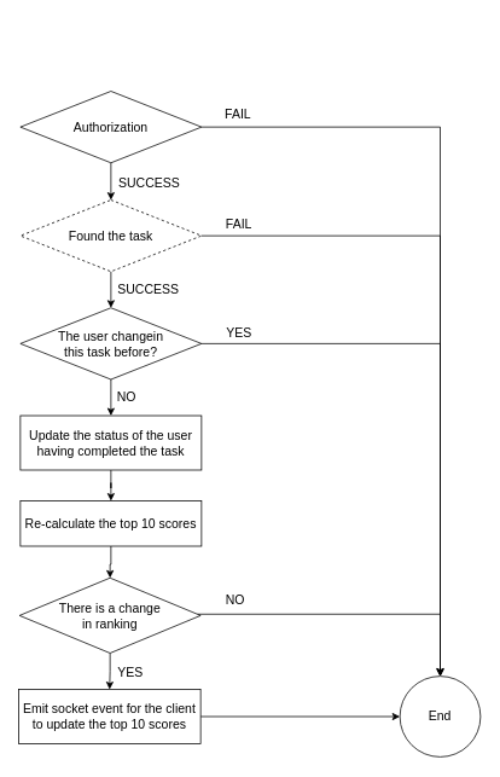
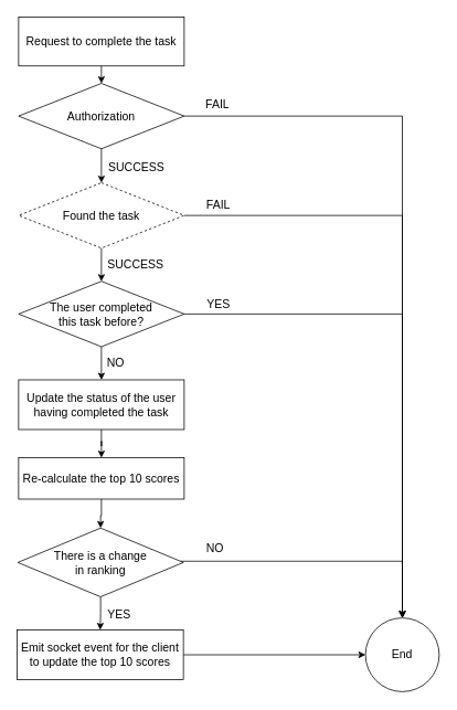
  <mxCell id="0" />
  <mxCell id="1" parent="0" />
+ <mxCell id="2" value="Request to complete the task" style="rounded=0;whiteSpace=wrap;html=1;fontSize=14;" vertex="1" parent="1"><mxGeometry x="22" y="20" width="200" height="59" as="geometry" /></mxCell>
  <mxCell id="3" value="" style="edgeStyle=orthogonalEdgeStyle;rounded=0;orthogonalLoop=1;jettySize=auto;html=1;entryX=0.5;entryY=0;entryDx=0;entryDy=0;fontSize=14;" edge="1" parent="1" source="6" target="21"><mxGeometry relative="1" as="geometry" /></mxCell>
  <mxCell id="4" value="" style="edgeStyle=orthogonalEdgeStyle;rounded=0;orthogonalLoop=1;jettySize=auto;html=1;fontSize=14;" edge="1" parent="1" source="6" target="12"><mxGeometry relative="1" as="geometry" /></mxCell>
  <mxCell id="5" value="SUCCESS" style="edgeLabel;html=1;align=center;verticalAlign=middle;resizable=0;points=[];fontSize=14;" vertex="1" connectable="0" parent="4"><mxGeometry x="-0.125" y="2" relative="1" as="geometry"><mxPoint x="39" y="3" as="offset" /></mxGeometry></mxCell>
  <mxCell id="6" value="Authorization" style="rhombus;whiteSpace=wrap;html=1;fontSize=14;" vertex="1" parent="1"><mxGeometry x="22" y="100" width="200" height="79" as="geometry" /></mxCell>
+ <mxCell id="7" value="" style="endArrow=classic;html=1;rounded=0;exitX=0.5;exitY=1;exitDx=0;exitDy=0;entryX=0.5;entryY=0;entryDx=0;entryDy=0;fontSize=14;" edge="1" parent="1" source="2" target="6"><mxGeometry width="50" height="50" relative="1" as="geometry"><mxPoint x="332" y="12" as="sourcePoint" /><mxPoint x="382" y="-38" as="targetPoint" /></mxGeometry></mxCell>
  <mxCell id="8" value="" style="edgeStyle=orthogonalEdgeStyle;rounded=0;orthogonalLoop=1;jettySize=auto;html=1;entryX=0.5;entryY=0;entryDx=0;entryDy=0;exitX=1;exitY=0.5;exitDx=0;exitDy=0;fontSize=14;" edge="1" parent="1" source="12" target="21"><mxGeometry relative="1" as="geometry"><mxPoint x="212.003" y="217.471" as="sourcePoint" /><mxPoint x="461.07" y="451" as="targetPoint" /><Array as="points"><mxPoint x="485" y="260" /></Array></mxGeometry></mxCell>
  <mxCell id="9" value="FAIL" style="edgeLabel;html=1;align=center;verticalAlign=middle;resizable=0;points=[];fontSize=14;" vertex="1" connectable="0" parent="8"><mxGeometry x="-0.896" y="-3" relative="1" as="geometry"><mxPoint x="1" y="-16" as="offset" /></mxGeometry></mxCell>
  <mxCell id="10" value="" style="edgeStyle=orthogonalEdgeStyle;rounded=0;orthogonalLoop=1;jettySize=auto;html=1;fontSize=14;" edge="1" parent="1" source="12" target="18"><mxGeometry relative="1" as="geometry" /></mxCell>
  <mxCell id="11" value="SUCCESS" style="edgeLabel;html=1;align=center;verticalAlign=middle;resizable=0;points=[];fontSize=14;" vertex="1" connectable="0" parent="10"><mxGeometry x="0.112" y="1" relative="1" as="geometry"><mxPoint x="39" y="-3" as="offset" /></mxGeometry></mxCell>
  <mxCell id="12" value="Found the task" style="rhombus;whiteSpace=wrap;html=1;fontSize=14;dashed=1;" vertex="1" parent="1"><mxGeometry x="22" y="220" width="200" height="79" as="geometry" /></mxCell>
  <mxCell id="13" value="" style="edgeStyle=orthogonalEdgeStyle;rounded=0;orthogonalLoop=1;jettySize=auto;html=1;fontSize=14;" edge="1" parent="1" source="18" target="20"><mxGeometry relative="1" as="geometry" /></mxCell>
  <mxCell id="14" value="NO" style="edgeLabel;html=1;align=center;verticalAlign=middle;resizable=0;points=[];fontSize=14;" vertex="1" connectable="0" parent="13"><mxGeometry x="0.15" y="1" relative="1" as="geometry"><mxPoint x="15" y="-5" as="offset" /></mxGeometry></mxCell>
  <mxCell id="15" value="" style="edgeStyle=orthogonalEdgeStyle;rounded=0;orthogonalLoop=1;jettySize=auto;html=1;entryX=0.5;entryY=0;entryDx=0;entryDy=0;exitX=1;exitY=0.5;exitDx=0;exitDy=0;fontSize=14;" edge="1" parent="1" source="18" target="21"><mxGeometry relative="1" as="geometry"><mxPoint x="237" y="337" as="sourcePoint" /></mxGeometry></mxCell>
  <mxCell id="16" value="YES" style="edgeLabel;html=1;align=center;verticalAlign=middle;resizable=0;points=[];fontSize=14;" vertex="1" connectable="0" parent="15"><mxGeometry x="-0.784" y="-1" relative="1" as="geometry"><mxPoint x="-28" y="-13" as="offset" /></mxGeometry></mxCell>
  <mxCell id="17" value="" style="edgeStyle=orthogonalEdgeStyle;rounded=0;orthogonalLoop=1;jettySize=auto;html=1;fontSize=14;" edge="1" parent="1"><mxGeometry relative="1" as="geometry"><mxPoint x="123" y="376" as="sourcePoint" /><mxPoint x="123" y="416" as="targetPoint" /></mxGeometry></mxCell>
- <mxCell id="18" value="The user changein&lt;br style=&quot;font-size: 14px;&quot;&gt;this task before?" style="rhombus;whiteSpace=wrap;html=1;fontSize=14;" vertex="1" parent="1"><mxGeometry x="22" y="339" width="200" height="79" as="geometry" /></mxCell>
+ <mxCell id="18" value="The user completed&lt;br style=&quot;font-size: 14px;&quot;&gt;this task before?" style="rhombus;whiteSpace=wrap;html=1;fontSize=14;" vertex="1" parent="1"><mxGeometry x="22" y="339" width="200" height="79" as="geometry" /></mxCell>
  <mxCell id="19" value="" style="edgeStyle=orthogonalEdgeStyle;rounded=0;orthogonalLoop=1;jettySize=auto;html=1;fontSize=14;" edge="1" parent="1" source="20" target="29"><mxGeometry relative="1" as="geometry" /></mxCell>
  <mxCell id="20" value="Update the status of the user having completed the task" style="rounded=0;whiteSpace=wrap;html=1;fontSize=14;" vertex="1" parent="1"><mxGeometry x="22" y="458" width="200" height="60" as="geometry" /></mxCell>
  <mxCell id="21" value="End" style="ellipse;whiteSpace=wrap;html=1;aspect=fixed;fontSize=14;" vertex="1" parent="1"><mxGeometry x="441" y="745.5" width="89" height="89" as="geometry" /></mxCell>
  <mxCell id="22" value="FAIL" style="text;html=1;align=center;verticalAlign=middle;resizable=0;points=[];autosize=1;strokeColor=none;fillColor=none;fontSize=14;" vertex="1" parent="1"><mxGeometry x="237" y="110" width="50" height="30" as="geometry" /></mxCell>
  <mxCell id="23" value="" style="edgeStyle=orthogonalEdgeStyle;rounded=0;orthogonalLoop=1;jettySize=auto;html=1;fontSize=14;" edge="1" parent="1" source="27" target="31"><mxGeometry relative="1" as="geometry" /></mxCell>
  <mxCell id="24" value="YES" style="edgeLabel;html=1;align=center;verticalAlign=middle;resizable=0;points=[];fontSize=14;" vertex="1" connectable="0" parent="23"><mxGeometry x="-0.191" relative="1" as="geometry"><mxPoint x="21" y="5" as="offset" /></mxGeometry></mxCell>
  <mxCell id="25" value="" style="edgeStyle=orthogonalEdgeStyle;rounded=0;orthogonalLoop=1;jettySize=auto;html=1;entryX=0.5;entryY=0;entryDx=0;entryDy=0;fontSize=14;" edge="1" parent="1" source="27" target="21"><mxGeometry relative="1" as="geometry"><Array as="points"><mxPoint x="485" y="677" /></Array></mxGeometry></mxCell>
  <mxCell id="26" value="NO" style="edgeLabel;html=1;align=center;verticalAlign=middle;resizable=0;points=[];fontSize=14;" vertex="1" connectable="0" parent="25"><mxGeometry x="-0.802" y="-5" relative="1" as="geometry"><mxPoint x="8" y="-22" as="offset" /></mxGeometry></mxCell>
  <mxCell id="27" value="There is a change&lt;br style=&quot;font-size: 14px;&quot;&gt;in ranking" style="rhombus;whiteSpace=wrap;html=1;fontSize=14;" vertex="1" parent="1"><mxGeometry x="21" y="637" width="200" height="83" as="geometry" /></mxCell>
  <mxCell id="28" value="" style="edgeStyle=orthogonalEdgeStyle;rounded=0;orthogonalLoop=1;jettySize=auto;html=1;fontSize=14;" edge="1" parent="1" source="29" target="27"><mxGeometry relative="1" as="geometry" /></mxCell>
  <mxCell id="29" value="Re-calculate the top 10 scores" style="rounded=0;whiteSpace=wrap;html=1;fontSize=14;" vertex="1" parent="1"><mxGeometry x="22" y="552" width="200" height="50" as="geometry" /></mxCell>
  <mxCell id="30" style="edgeStyle=orthogonalEdgeStyle;rounded=0;orthogonalLoop=1;jettySize=auto;html=1;" edge="1" parent="1" source="31" target="21"><mxGeometry relative="1" as="geometry" /></mxCell>
  <mxCell id="31" value="Emit socket event for the client to update the top 10 scores" style="rounded=0;whiteSpace=wrap;html=1;fontSize=14;" vertex="1" parent="1"><mxGeometry x="20" y="760" width="201" height="60" as="geometry" /></mxCell>
